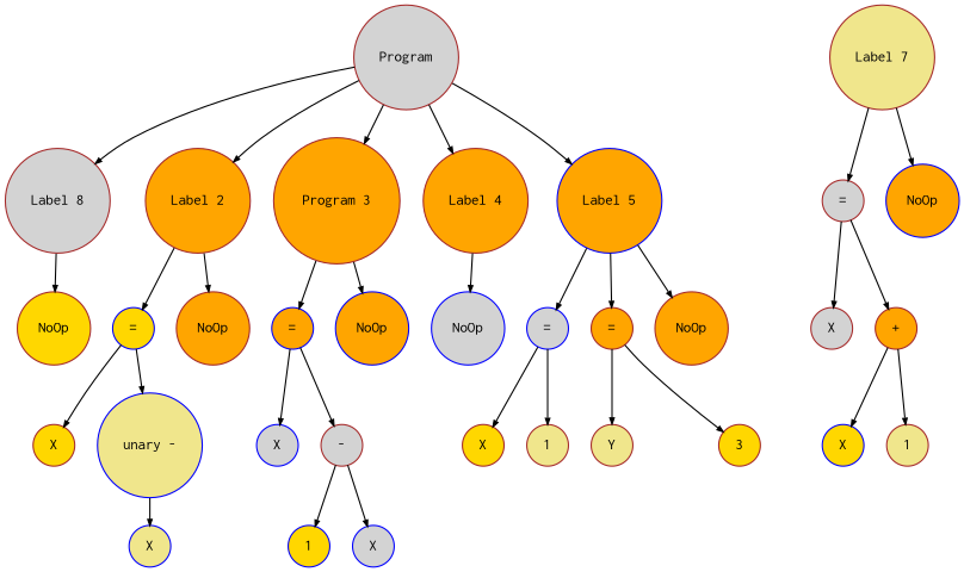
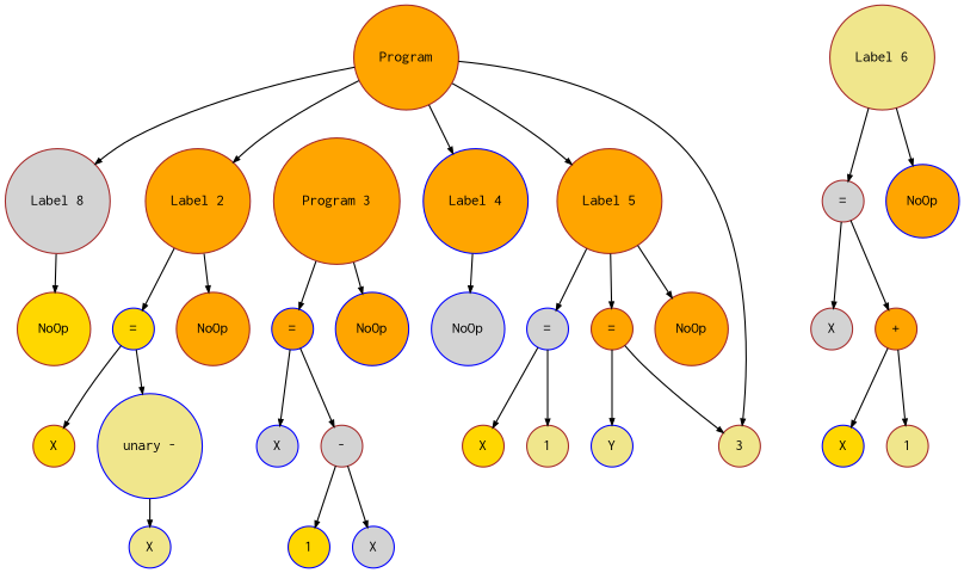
  digraph {
    ranksep=.3
    node [color=brown fillcolor=orange fontname=Courier fontsize=12 shape=circle style=filled]
    edge [arrowsize=.5]
-   n1 [fillcolor=lightgrey height=.1 label=Program]
+   n1 [height=.1 label=Program]
    n2 [fillcolor=lightgrey height=.1 label="Label 8"]
    n3 [height=.1 label="Label 2"]
    n4 [height=.1 label="Program 3"]
-   n5 [height=.1 label="Label 4"]
-   n6 [color=blue height=.1 label="Label 5"]
+   n5 [color=blue height=.1 label="Label 4"]
+   n6 [height=.1 label="Label 5"]
    n7 [fillcolor=gold height=.1 label=NoOp]
    n8 [color=blue fillcolor=gold height=.1 label="="]
    n9 [height=.1 label=NoOp]
    n10 [color=blue height=.1 label="="]
    n11 [color=blue height=.1 label=NoOp]
    n12 [color=blue fillcolor=lightgrey height=.1 label=NoOp]
    n13 [color=blue fillcolor=lightgrey height=.1 label="="]
    n14 [height=.1 label="="]
    n15 [height=.1 label=NoOp]
-   n16 [fillcolor=khaki height=.1 label="Label 7"]
+   n16 [fillcolor=khaki height=.1 label="Label 6"]
    n17 [fillcolor=lightgrey height=.1 label="="]
    n18 [color=blue height=.1 label=NoOp]
    n19 [fillcolor=gold height=.1 label=X]
    n20 [color=blue fillcolor=khaki height=.1 label="unary -"]
    n21 [color=blue fillcolor=khaki height=.1 label=X]
    n22 [color=blue fillcolor=lightgrey height=.1 label=X]
    n23 [fillcolor=lightgrey height=.1 label="-"]
    n24 [color=blue fillcolor=gold height=.1 label=1]
    n25 [color=blue fillcolor=lightgrey height=.1 label=X]
    n26 [fillcolor=gold height=.1 label=X]
    n27 [fillcolor=khaki height=.1 label=1]
-   n28 [fillcolor=khaki height=.1 label=Y]
-   n29 [fillcolor=gold height=.1 label=3]
+   n28 [color=blue fillcolor=khaki height=.1 label=Y]
+   n29 [fillcolor=khaki height=.1 label=3]
    n30 [fillcolor=lightgrey height=.1 label=X]
    n31 [height=.1 label="+"]
    n32 [color=blue fillcolor=gold height=.1 label=X]
    n33 [fillcolor=khaki height=.1 label=1]
    n1 -> n2
    n1 -> n3
-   n1 -> n4
+   n1 -> n29
    n1 -> n5
    n1 -> n6
    n2 -> n7
    n3 -> n8
    n3 -> n9
    n4 -> n10
    n4 -> n11
    n5 -> n12
    n6 -> n13
    n6 -> n14
    n6 -> n15
    n8 -> n19
    n8 -> n20
    n10 -> n22
    n10 -> n23
    n13 -> n26
    n13 -> n27
    n14 -> n28
    n14 -> n29
    n16 -> n17
    n16 -> n18
    n17 -> n30
    n17 -> n31
    n20 -> n21
    n23 -> n24
    n23 -> n25
    n31 -> n32
    n31 -> n33
  }
